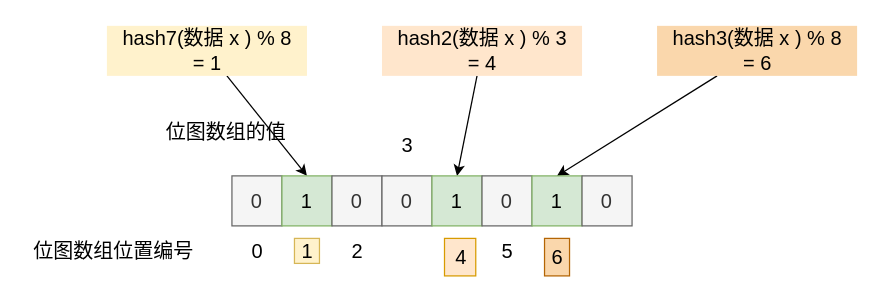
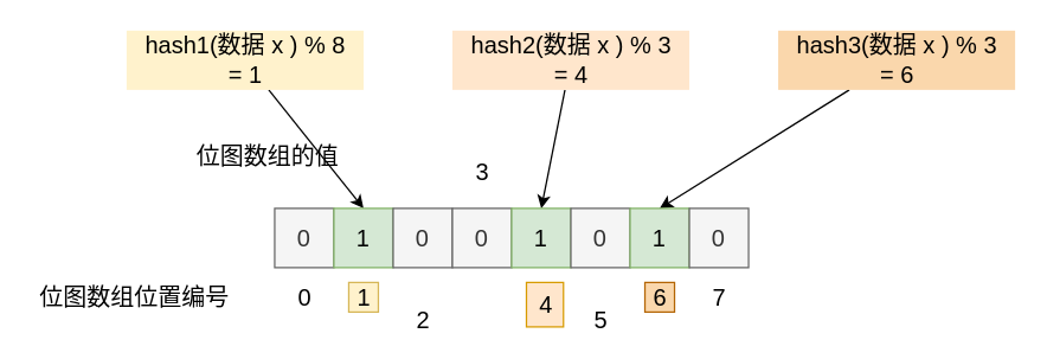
  <mxCell id="0" />
  <mxCell id="1" parent="0" />
  <mxCell id="2" style="rounded=0;orthogonalLoop=1;jettySize=auto;html=1;fontSize=16;entryX=0.5;entryY=0;entryDx=0;entryDy=0;" edge="1" parent="1" source="3" target="9"><mxGeometry relative="1" as="geometry" /></mxCell>
- <mxCell id="3" value="hash7(数据 x ) % 8 &lt;br&gt;= 1" style="text;html=1;align=center;verticalAlign=middle;resizable=0;points=[];autosize=1;fontSize=16;fillColor=#fff2cc;" vertex="1" parent="1"><mxGeometry x="85" y="20" width="160" height="40" as="geometry" /></mxCell>
+ <mxCell id="3" value="hash1(数据 x ) % 8 &lt;br&gt;= 1" style="text;html=1;align=center;verticalAlign=middle;resizable=0;points=[];autosize=1;fontSize=16;fillColor=#fff2cc;" vertex="1" parent="1"><mxGeometry x="85" y="20" width="160" height="40" as="geometry" /></mxCell>
  <mxCell id="4" style="edgeStyle=none;rounded=0;orthogonalLoop=1;jettySize=auto;html=1;entryX=0.5;entryY=0;entryDx=0;entryDy=0;fontSize=16;" edge="1" parent="1" source="5" target="12"><mxGeometry relative="1" as="geometry" /></mxCell>
  <mxCell id="5" value="hash2(数据 x ) % 3 &lt;br&gt;= 4" style="text;html=1;align=center;verticalAlign=middle;resizable=0;points=[];autosize=1;fontSize=16;fillColor=#ffe6cc;" vertex="1" parent="1"><mxGeometry x="305" y="20" width="160" height="40" as="geometry" /></mxCell>
  <mxCell id="6" style="edgeStyle=none;rounded=0;orthogonalLoop=1;jettySize=auto;html=1;entryX=0.5;entryY=0;entryDx=0;entryDy=0;fontSize=16;" edge="1" parent="1" source="7" target="14"><mxGeometry relative="1" as="geometry" /></mxCell>
- <mxCell id="7" value="hash3(数据 x ) % 8 &lt;br&gt;= 6" style="text;html=1;align=center;verticalAlign=middle;resizable=0;points=[];autosize=1;fontSize=16;fillColor=#fad7ac;" vertex="1" parent="1"><mxGeometry x="525" y="20" width="160" height="40" as="geometry" /></mxCell>
+ <mxCell id="7" value="hash3(数据 x ) % 3 &lt;br&gt;= 6" style="text;html=1;align=center;verticalAlign=middle;resizable=0;points=[];autosize=1;fontSize=16;fillColor=#fad7ac;" vertex="1" parent="1"><mxGeometry x="525" y="20" width="160" height="40" as="geometry" /></mxCell>
  <mxCell id="8" value="0" style="rounded=0;whiteSpace=wrap;html=1;fontSize=16;fillColor=#f5f5f5;strokeColor=#666666;fontColor=#333333;" vertex="1" parent="1"><mxGeometry x="185" y="140" width="40" height="40" as="geometry" /></mxCell>
  <mxCell id="9" value="1" style="rounded=0;whiteSpace=wrap;html=1;fontSize=16;fillColor=#d5e8d4;strokeColor=#82b366;" vertex="1" parent="1"><mxGeometry x="225" y="140" width="40" height="40" as="geometry" /></mxCell>
  <mxCell id="10" value="0" style="rounded=0;whiteSpace=wrap;html=1;fontSize=16;fillColor=#f5f5f5;strokeColor=#666666;fontColor=#333333;" vertex="1" parent="1"><mxGeometry x="265" y="140" width="40" height="40" as="geometry" /></mxCell>
  <mxCell id="11" value="0" style="rounded=0;whiteSpace=wrap;html=1;fontSize=16;fillColor=#f5f5f5;strokeColor=#666666;fontColor=#333333;" vertex="1" parent="1"><mxGeometry x="305" y="140" width="40" height="40" as="geometry" /></mxCell>
  <mxCell id="12" value="1" style="rounded=0;whiteSpace=wrap;html=1;fontSize=16;fillColor=#d5e8d4;strokeColor=#82b366;" vertex="1" parent="1"><mxGeometry x="345" y="140" width="40" height="40" as="geometry" /></mxCell>
  <mxCell id="13" value="0" style="rounded=0;whiteSpace=wrap;html=1;fontSize=16;fillColor=#f5f5f5;strokeColor=#666666;fontColor=#333333;" vertex="1" parent="1"><mxGeometry x="385" y="140" width="40" height="40" as="geometry" /></mxCell>
  <mxCell id="14" value="1" style="rounded=0;whiteSpace=wrap;html=1;fontSize=16;fillColor=#d5e8d4;strokeColor=#82b366;" vertex="1" parent="1"><mxGeometry x="425" y="140" width="40" height="40" as="geometry" /></mxCell>
  <mxCell id="15" value="0" style="rounded=0;whiteSpace=wrap;html=1;fontSize=16;fillColor=#f5f5f5;strokeColor=#666666;fontColor=#333333;" vertex="1" parent="1"><mxGeometry x="465" y="140" width="40" height="40" as="geometry" /></mxCell>
  <mxCell id="16" value="0" style="text;html=1;align=center;verticalAlign=middle;resizable=0;points=[];autosize=1;fontSize=16;" vertex="1" parent="1"><mxGeometry x="195" y="190" width="20" height="20" as="geometry" /></mxCell>
  <mxCell id="17" value="1" style="text;html=1;align=center;verticalAlign=middle;resizable=0;points=[];autosize=1;fontSize=16;fillColor=#fff2cc;strokeColor=#d6b656;" vertex="1" parent="1"><mxGeometry x="235" y="190" width="20" height="20" as="geometry" /></mxCell>
- <mxCell id="18" value="2" style="text;html=1;align=center;verticalAlign=middle;resizable=0;points=[];autosize=1;fontSize=16;" vertex="1" parent="1"><mxGeometry x="275" y="190" width="20" height="20" as="geometry" /></mxCell>
+ <mxCell id="18" value="2" style="text;html=1;align=center;verticalAlign=middle;resizable=0;points=[];autosize=1;fontSize=16;" vertex="1" parent="1"><mxGeometry x="275" y="205" width="20" height="20" as="geometry" /></mxCell>
  <mxCell id="19" value="3" style="text;html=1;align=center;verticalAlign=middle;resizable=0;points=[];autosize=1;fontSize=16;" vertex="1" parent="1"><mxGeometry x="315" y="105" width="20" height="20" as="geometry" /></mxCell>
  <mxCell id="20" value="4" style="text;html=1;align=center;verticalAlign=middle;resizable=0;points=[];autosize=1;fontSize=16;fillColor=#ffe6cc;strokeColor=#d79b00;" vertex="1" parent="1"><mxGeometry x="355" y="190" width="25" height="30" as="geometry" /></mxCell>
- <mxCell id="21" value="5" style="text;html=1;align=center;verticalAlign=middle;resizable=0;points=[];autosize=1;fontSize=16;" vertex="1" parent="1"><mxGeometry x="395" y="190" width="20" height="20" as="geometry" /></mxCell>
- <mxCell id="22" value="6" style="text;html=1;align=center;verticalAlign=middle;resizable=0;points=[];autosize=1;fontSize=16;fillColor=#fad7ac;strokeColor=#b46504;" vertex="1" parent="1"><mxGeometry x="435" y="190" width="20" height="30" as="geometry" /></mxCell>
+ <mxCell id="21" value="5" style="text;html=1;align=center;verticalAlign=middle;resizable=0;points=[];autosize=1;fontSize=16;" vertex="1" parent="1"><mxGeometry x="395" y="205" width="20" height="20" as="geometry" /></mxCell>
+ <mxCell id="22" value="6" style="text;html=1;align=center;verticalAlign=middle;resizable=0;points=[];autosize=1;fontSize=16;fillColor=#fad7ac;strokeColor=#b46504;" vertex="1" parent="1"><mxGeometry x="435" y="190" width="20" height="20" as="geometry" /></mxCell>
+ <mxCell id="23" value="7" style="text;html=1;align=center;verticalAlign=middle;resizable=0;points=[];autosize=1;fontSize=16;" vertex="1" parent="1"><mxGeometry x="475" y="190" width="20" height="20" as="geometry" /></mxCell>
  <mxCell id="24" value="位图数组的值" style="text;html=1;align=center;verticalAlign=middle;resizable=0;points=[];autosize=1;fontSize=16;" vertex="1" parent="1"><mxGeometry x="125" y="95" width="110" height="20" as="geometry" /></mxCell>
  <mxCell id="25" value="位图数组位置编号" style="text;html=1;align=center;verticalAlign=middle;resizable=0;points=[];autosize=1;fontSize=16;" vertex="1" parent="1"><mxGeometry x="20" y="190" width="140" height="20" as="geometry" /></mxCell>
